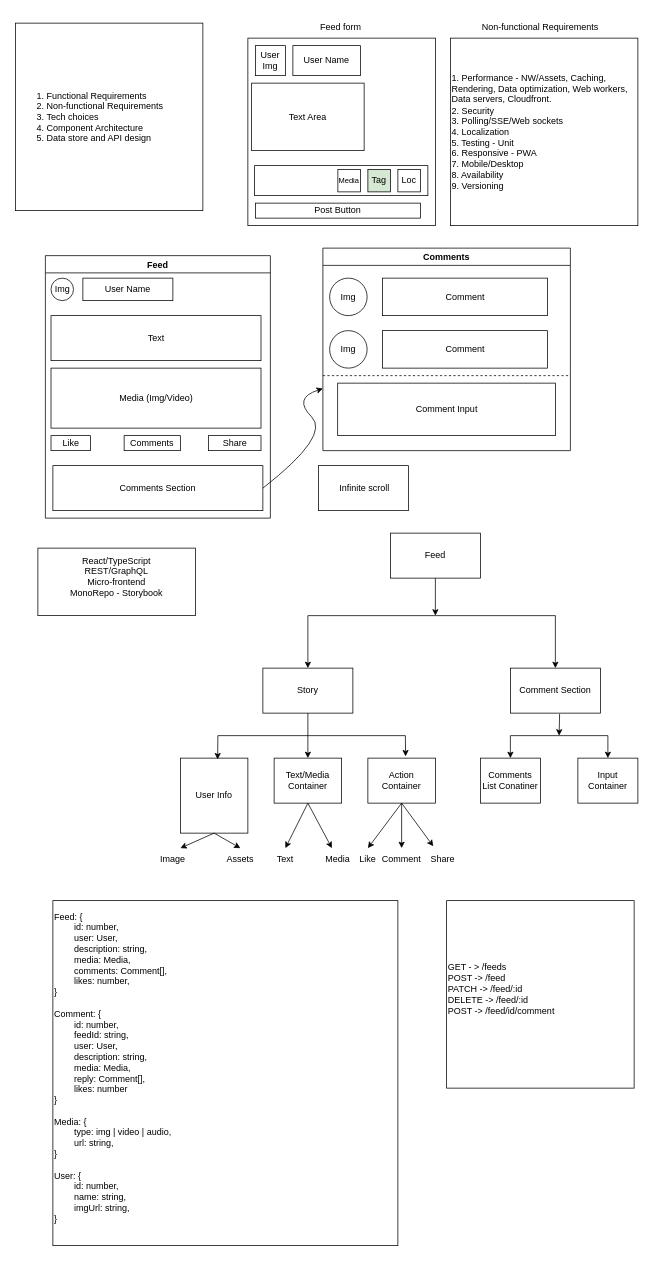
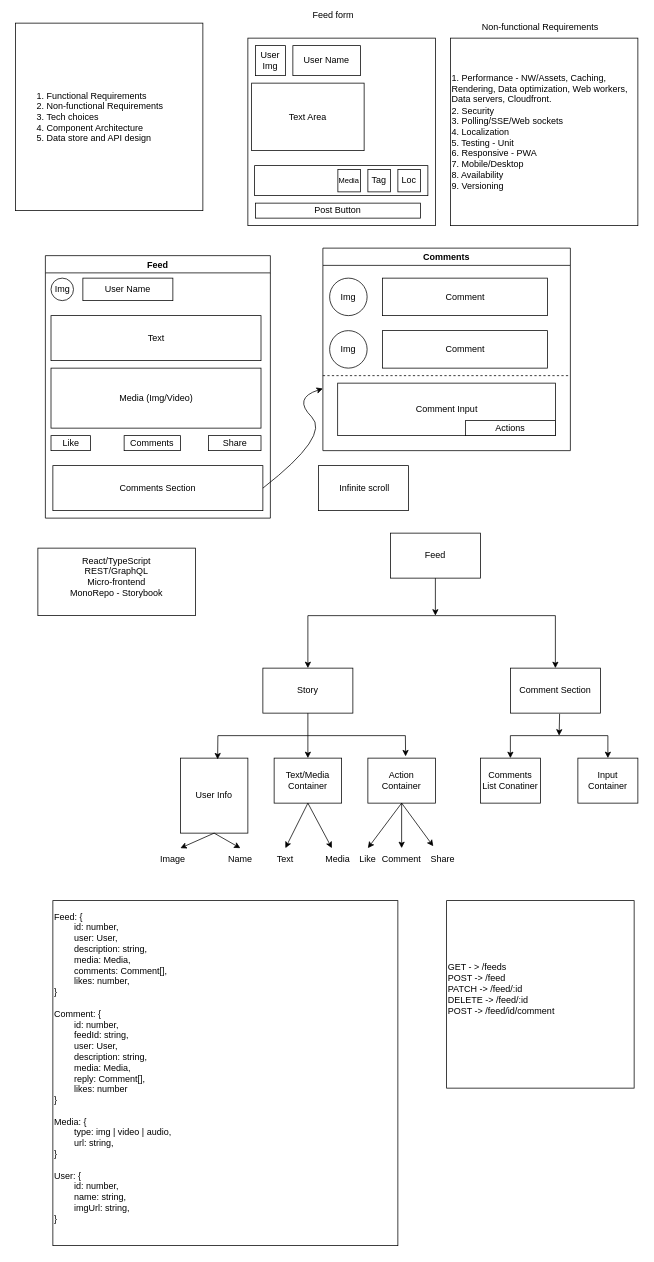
  <mxCell id="0" />
  <mxCell id="1" parent="0" />
  <mxCell id="2" value="&lt;ol&gt;&lt;li&gt;&lt;span style=&quot;background-color: initial;&quot;&gt;Functional Requirements&lt;br&gt;&lt;/span&gt;&lt;/li&gt;&lt;li style=&quot;&quot;&gt;&lt;span style=&quot;background-color: initial;&quot;&gt;Non-functional Requirements&lt;br&gt;&lt;/span&gt;&lt;/li&gt;&lt;li style=&quot;&quot;&gt;&lt;span style=&quot;background-color: initial;&quot;&gt;Tech choices&lt;/span&gt;&lt;/li&gt;&lt;li style=&quot;&quot;&gt;&lt;span style=&quot;background-color: initial;&quot;&gt;Component Architecture&lt;/span&gt;&lt;/li&gt;&lt;li style=&quot;&quot;&gt;&lt;span style=&quot;background-color: initial;&quot;&gt;Data store and API design&lt;/span&gt;&lt;/li&gt;&lt;/ol&gt;" style="whiteSpace=wrap;html=1;aspect=fixed;align=left;" vertex="1" parent="1"><mxGeometry x="20" y="30" width="250" height="250" as="geometry" /></mxCell>
  <mxCell id="3" value="" style="whiteSpace=wrap;html=1;aspect=fixed;align=left;" vertex="1" parent="1"><mxGeometry x="330" y="50" width="250" height="250" as="geometry" /></mxCell>
- <mxCell id="4" value="Feed form" style="text;html=1;align=center;verticalAlign=middle;whiteSpace=wrap;rounded=0;" vertex="1" parent="1"><mxGeometry x="424" y="20" width="60" height="30" as="geometry" /></mxCell>
+ <mxCell id="4" value="Feed form" style="text;html=1;align=center;verticalAlign=middle;whiteSpace=wrap;rounded=0;" vertex="1" parent="1"><mxGeometry x="414" y="5" width="60" height="30" as="geometry" /></mxCell>
  <mxCell id="5" value="User Img" style="whiteSpace=wrap;html=1;aspect=fixed;" vertex="1" parent="1"><mxGeometry x="340" y="60" width="40" height="40" as="geometry" /></mxCell>
  <mxCell id="6" value="Text Area" style="rounded=0;whiteSpace=wrap;html=1;" vertex="1" parent="1"><mxGeometry x="335" y="110" width="150" height="90" as="geometry" /></mxCell>
  <mxCell id="7" value="User Name" style="rounded=0;whiteSpace=wrap;html=1;" vertex="1" parent="1"><mxGeometry x="390" y="60" width="90" height="40" as="geometry" /></mxCell>
  <mxCell id="8" value="" style="rounded=0;whiteSpace=wrap;html=1;" vertex="1" parent="1"><mxGeometry x="339" y="220" width="231" height="40" as="geometry" /></mxCell>
  <mxCell id="9" value="Loc" style="whiteSpace=wrap;html=1;aspect=fixed;" vertex="1" parent="1"><mxGeometry x="530" y="225" width="30" height="30" as="geometry" /></mxCell>
- <mxCell id="10" value="Tag" style="whiteSpace=wrap;html=1;aspect=fixed;fillColor=#d5e8d4;" vertex="1" parent="1"><mxGeometry x="490" y="225" width="30" height="30" as="geometry" /></mxCell>
+ <mxCell id="10" value="Tag" style="whiteSpace=wrap;html=1;aspect=fixed;" vertex="1" parent="1"><mxGeometry x="490" y="225" width="30" height="30" as="geometry" /></mxCell>
  <mxCell id="11" value="&lt;font style=&quot;font-size: 10px;&quot;&gt;Media&lt;/font&gt;" style="whiteSpace=wrap;html=1;aspect=fixed;" vertex="1" parent="1"><mxGeometry x="450" y="225" width="30" height="30" as="geometry" /></mxCell>
  <mxCell id="12" value="Post Button" style="rounded=0;whiteSpace=wrap;html=1;" vertex="1" parent="1"><mxGeometry x="340" y="270" width="220" height="20" as="geometry" /></mxCell>
  <mxCell id="13" value="Feed" style="swimlane;" vertex="1" parent="1"><mxGeometry x="60" y="340" width="300" height="350" as="geometry" /></mxCell>
  <mxCell id="14" value="Img" style="ellipse;whiteSpace=wrap;html=1;aspect=fixed;" vertex="1" parent="13"><mxGeometry x="7.5" y="30" width="30" height="30" as="geometry" /></mxCell>
  <mxCell id="15" value="User Name" style="rounded=0;whiteSpace=wrap;html=1;" vertex="1" parent="13"><mxGeometry x="50" y="30" width="120" height="30" as="geometry" /></mxCell>
  <mxCell id="16" value="Text" style="rounded=0;whiteSpace=wrap;html=1;" vertex="1" parent="13"><mxGeometry x="7.5" y="80" width="280" height="60" as="geometry" /></mxCell>
  <mxCell id="17" value="Media (Img/Video)" style="rounded=0;whiteSpace=wrap;html=1;" vertex="1" parent="13"><mxGeometry x="7.5" y="150" width="280" height="80" as="geometry" /></mxCell>
  <mxCell id="18" value="Comments" style="rounded=0;whiteSpace=wrap;html=1;" vertex="1" parent="13"><mxGeometry x="105" y="240" width="75" height="20" as="geometry" /></mxCell>
  <mxCell id="19" value="Share" style="rounded=0;whiteSpace=wrap;html=1;" vertex="1" parent="13"><mxGeometry x="217.5" y="240" width="70" height="20" as="geometry" /></mxCell>
  <mxCell id="20" value="Like" style="rounded=0;whiteSpace=wrap;html=1;" vertex="1" parent="13"><mxGeometry x="7.5" y="240" width="52.5" height="20" as="geometry" /></mxCell>
  <mxCell id="21" value="Comments Section" style="rounded=0;whiteSpace=wrap;html=1;" vertex="1" parent="13"><mxGeometry x="10" y="280" width="280" height="60" as="geometry" /></mxCell>
  <mxCell id="22" value="Comments" style="swimlane;" vertex="1" parent="1"><mxGeometry x="430" y="330" width="330" height="270" as="geometry" /></mxCell>
  <mxCell id="23" value="Img" style="ellipse;whiteSpace=wrap;html=1;aspect=fixed;" vertex="1" parent="22"><mxGeometry x="9" y="40" width="50" height="50" as="geometry" /></mxCell>
  <mxCell id="24" value="Comment" style="rounded=0;whiteSpace=wrap;html=1;" vertex="1" parent="22"><mxGeometry x="79.5" y="40" width="220" height="50" as="geometry" /></mxCell>
  <mxCell id="25" value="Img" style="ellipse;whiteSpace=wrap;html=1;aspect=fixed;" vertex="1" parent="22"><mxGeometry x="9" y="110" width="50" height="50" as="geometry" /></mxCell>
  <mxCell id="26" value="Comment" style="rounded=0;whiteSpace=wrap;html=1;" vertex="1" parent="22"><mxGeometry x="79.5" y="110" width="220" height="50" as="geometry" /></mxCell>
  <mxCell id="27" value="" style="endArrow=none;dashed=1;html=1;rounded=0;" edge="1" parent="22"><mxGeometry width="50" height="50" relative="1" as="geometry"><mxPoint y="170" as="sourcePoint" /><mxPoint x="330" y="170" as="targetPoint" /></mxGeometry></mxCell>
  <mxCell id="28" value="Comment Input" style="rounded=0;whiteSpace=wrap;html=1;" vertex="1" parent="22"><mxGeometry x="19.75" y="180" width="290.5" height="70" as="geometry" /></mxCell>
+ <mxCell id="29" value="Actions" style="rounded=0;whiteSpace=wrap;html=1;" vertex="1" parent="22"><mxGeometry x="190.25" y="230" width="120" height="20" as="geometry" /></mxCell>
  <mxCell id="30" value="" style="curved=1;endArrow=classic;html=1;rounded=0;exitX=1;exitY=0.5;exitDx=0;exitDy=0;" edge="1" parent="1" source="21" target="22"><mxGeometry width="50" height="50" relative="1" as="geometry"><mxPoint x="390" y="580" as="sourcePoint" /><mxPoint x="430" y="420" as="targetPoint" /><Array as="points"><mxPoint x="440" y="580" /><mxPoint x="390" y="530" /></Array></mxGeometry></mxCell>
  <mxCell id="31" value="&amp;nbsp;Infinite scroll" style="whiteSpace=wrap;html=1;" vertex="1" parent="1"><mxGeometry x="424" y="620" width="120" height="60" as="geometry" /></mxCell>
  <mxCell id="32" value="1. Performance - NW/Assets, Caching, Rendering, Data optimization, Web workers, Data servers, Cloudfront.&lt;div&gt;2. Security&lt;br&gt;3. Polling/SSE/Web sockets&lt;br&gt;4. Localization&lt;/div&gt;&lt;div&gt;5. Testing - Unit&amp;nbsp;&lt;/div&gt;&lt;div&gt;6. Responsive - PWA&lt;/div&gt;&lt;div&gt;7. Mobile/Desktop&lt;br&gt;8. Availability&lt;/div&gt;&lt;div&gt;9. Versioning&lt;/div&gt;" style="whiteSpace=wrap;html=1;aspect=fixed;align=left;" vertex="1" parent="1"><mxGeometry x="600" y="50" width="250" height="250" as="geometry" /></mxCell>
  <mxCell id="33" value="&lt;div style=&quot;text-align: left;&quot;&gt;Non-functional Requirements&lt;/div&gt;" style="text;html=1;align=center;verticalAlign=middle;whiteSpace=wrap;rounded=0;" vertex="1" parent="1"><mxGeometry x="620" y="20" width="200" height="30" as="geometry" /></mxCell>
  <mxCell id="34" value="React/TypeScript&lt;div&gt;REST/GraphQL&lt;br&gt;Micro-frontend&lt;br&gt;MonoRepo - Storybook&lt;br&gt;&lt;br&gt;&lt;/div&gt;" style="whiteSpace=wrap;html=1;" vertex="1" parent="1"><mxGeometry x="50" y="730" width="210" height="90" as="geometry" /></mxCell>
  <mxCell id="35" value="Feed" style="rounded=0;whiteSpace=wrap;html=1;" vertex="1" parent="1"><mxGeometry x="520" y="710" width="120" height="60" as="geometry" /></mxCell>
  <mxCell id="36" value="" style="endArrow=classic;html=1;rounded=0;exitX=0.5;exitY=1;exitDx=0;exitDy=0;" edge="1" parent="1" source="35"><mxGeometry width="50" height="50" relative="1" as="geometry"><mxPoint x="390" y="630" as="sourcePoint" /><mxPoint x="580" y="820" as="targetPoint" /></mxGeometry></mxCell>
  <mxCell id="37" value="" style="endArrow=none;html=1;rounded=0;" edge="1" parent="1"><mxGeometry width="50" height="50" relative="1" as="geometry"><mxPoint x="410" y="820" as="sourcePoint" /><mxPoint x="740" y="820" as="targetPoint" /></mxGeometry></mxCell>
  <mxCell id="38" value="" style="endArrow=classic;html=1;rounded=0;" edge="1" parent="1"><mxGeometry width="50" height="50" relative="1" as="geometry"><mxPoint x="410" y="820" as="sourcePoint" /><mxPoint x="410" y="890" as="targetPoint" /></mxGeometry></mxCell>
  <mxCell id="39" value="" style="endArrow=classic;html=1;rounded=0;" edge="1" parent="1"><mxGeometry width="50" height="50" relative="1" as="geometry"><mxPoint x="740" y="820" as="sourcePoint" /><mxPoint x="740" y="890" as="targetPoint" /></mxGeometry></mxCell>
  <mxCell id="40" value="Story" style="rounded=0;whiteSpace=wrap;html=1;" vertex="1" parent="1"><mxGeometry x="350" y="890" width="120" height="60" as="geometry" /></mxCell>
  <mxCell id="41" value="Comment Section" style="rounded=0;whiteSpace=wrap;html=1;" vertex="1" parent="1"><mxGeometry x="680" y="890" width="120" height="60" as="geometry" /></mxCell>
  <mxCell id="42" value="User Info" style="rounded=0;whiteSpace=wrap;html=1;" vertex="1" parent="1"><mxGeometry x="240" y="1010" width="90" height="100" as="geometry" /></mxCell>
  <mxCell id="43" value="Text/Media&lt;br&gt;Container" style="rounded=0;whiteSpace=wrap;html=1;" vertex="1" parent="1"><mxGeometry x="365" y="1010" width="90" height="60" as="geometry" /></mxCell>
  <mxCell id="44" value="Action Container" style="rounded=0;whiteSpace=wrap;html=1;" vertex="1" parent="1"><mxGeometry x="490" y="1010" width="90" height="60" as="geometry" /></mxCell>
  <mxCell id="45" value="" style="endArrow=none;html=1;rounded=0;exitX=0.5;exitY=1;exitDx=0;exitDy=0;" edge="1" parent="1" source="40"><mxGeometry width="50" height="50" relative="1" as="geometry"><mxPoint x="390" y="850" as="sourcePoint" /><mxPoint x="410" y="980" as="targetPoint" /></mxGeometry></mxCell>
  <mxCell id="46" value="" style="endArrow=none;html=1;rounded=0;" edge="1" parent="1"><mxGeometry width="50" height="50" relative="1" as="geometry"><mxPoint x="290" y="980" as="sourcePoint" /><mxPoint x="540" y="980" as="targetPoint" /></mxGeometry></mxCell>
  <mxCell id="47" value="" style="endArrow=classic;html=1;rounded=0;entryX=0.552;entryY=0.017;entryDx=0;entryDy=0;entryPerimeter=0;" edge="1" parent="1" target="42"><mxGeometry width="50" height="50" relative="1" as="geometry"><mxPoint x="290" y="980" as="sourcePoint" /><mxPoint x="440" y="800" as="targetPoint" /></mxGeometry></mxCell>
  <mxCell id="48" value="" style="endArrow=classic;html=1;rounded=0;entryX=0.5;entryY=0;entryDx=0;entryDy=0;" edge="1" parent="1" target="43"><mxGeometry width="50" height="50" relative="1" as="geometry"><mxPoint x="410" y="980" as="sourcePoint" /><mxPoint x="440" y="800" as="targetPoint" /></mxGeometry></mxCell>
  <mxCell id="49" value="" style="endArrow=classic;html=1;rounded=0;entryX=0.559;entryY=-0.039;entryDx=0;entryDy=0;entryPerimeter=0;" edge="1" parent="1" target="44"><mxGeometry width="50" height="50" relative="1" as="geometry"><mxPoint x="540" y="980" as="sourcePoint" /><mxPoint x="540" y="1000" as="targetPoint" /></mxGeometry></mxCell>
  <mxCell id="50" value="" style="endArrow=classic;html=1;rounded=0;exitX=0.547;exitY=1.017;exitDx=0;exitDy=0;exitPerimeter=0;" edge="1" parent="1" source="41"><mxGeometry width="50" height="50" relative="1" as="geometry"><mxPoint x="390" y="850" as="sourcePoint" /><mxPoint x="745" y="980" as="targetPoint" /></mxGeometry></mxCell>
  <mxCell id="51" value="" style="endArrow=none;html=1;rounded=0;" edge="1" parent="1"><mxGeometry width="50" height="50" relative="1" as="geometry"><mxPoint x="680" y="980" as="sourcePoint" /><mxPoint x="810" y="980" as="targetPoint" /></mxGeometry></mxCell>
  <mxCell id="52" value="" style="endArrow=classic;html=1;rounded=0;" edge="1" parent="1"><mxGeometry width="50" height="50" relative="1" as="geometry"><mxPoint x="680" y="980" as="sourcePoint" /><mxPoint x="680" y="1010" as="targetPoint" /></mxGeometry></mxCell>
  <mxCell id="53" value="" style="endArrow=classic;html=1;rounded=0;" edge="1" parent="1"><mxGeometry width="50" height="50" relative="1" as="geometry"><mxPoint x="810" y="980" as="sourcePoint" /><mxPoint x="810" y="1010" as="targetPoint" /></mxGeometry></mxCell>
  <mxCell id="54" value="Comments List Conatiner" style="rounded=0;whiteSpace=wrap;html=1;" vertex="1" parent="1"><mxGeometry x="640" y="1010" width="80" height="60" as="geometry" /></mxCell>
  <mxCell id="55" value="Input Container" style="rounded=0;whiteSpace=wrap;html=1;" vertex="1" parent="1"><mxGeometry x="770" y="1010" width="80" height="60" as="geometry" /></mxCell>
  <mxCell id="56" value="" style="endArrow=classic;html=1;rounded=0;exitX=0.5;exitY=1;exitDx=0;exitDy=0;" edge="1" parent="1" source="42"><mxGeometry width="50" height="50" relative="1" as="geometry"><mxPoint x="390" y="820" as="sourcePoint" /><mxPoint x="240" y="1130" as="targetPoint" /></mxGeometry></mxCell>
  <mxCell id="57" value="" style="endArrow=classic;html=1;rounded=0;exitX=0.5;exitY=1;exitDx=0;exitDy=0;" edge="1" parent="1" source="42"><mxGeometry width="50" height="50" relative="1" as="geometry"><mxPoint x="295" y="1080" as="sourcePoint" /><mxPoint x="320" y="1130" as="targetPoint" /></mxGeometry></mxCell>
  <mxCell id="58" value="Image" style="text;html=1;align=center;verticalAlign=middle;whiteSpace=wrap;rounded=0;" vertex="1" parent="1"><mxGeometry x="200" y="1130" width="60" height="30" as="geometry" /></mxCell>
- <mxCell id="59" value="Assets" style="text;html=1;align=center;verticalAlign=middle;whiteSpace=wrap;rounded=0;" vertex="1" parent="1"><mxGeometry x="290" y="1130" width="60" height="30" as="geometry" /></mxCell>
+ <mxCell id="59" value="Name" style="text;html=1;align=center;verticalAlign=middle;whiteSpace=wrap;rounded=0;" vertex="1" parent="1"><mxGeometry x="290" y="1130" width="60" height="30" as="geometry" /></mxCell>
  <mxCell id="60" value="" style="endArrow=classic;html=1;rounded=0;exitX=0.5;exitY=1;exitDx=0;exitDy=0;" edge="1" parent="1" source="43"><mxGeometry width="50" height="50" relative="1" as="geometry"><mxPoint x="295" y="1080" as="sourcePoint" /><mxPoint x="380" y="1130" as="targetPoint" /></mxGeometry></mxCell>
  <mxCell id="61" value="" style="endArrow=classic;html=1;rounded=0;" edge="1" parent="1" target="62"><mxGeometry width="50" height="50" relative="1" as="geometry"><mxPoint x="410" y="1070" as="sourcePoint" /><mxPoint x="450" y="1130" as="targetPoint" /></mxGeometry></mxCell>
  <mxCell id="62" value="Media" style="text;html=1;align=center;verticalAlign=middle;whiteSpace=wrap;rounded=0;" vertex="1" parent="1"><mxGeometry x="420" y="1130" width="60" height="30" as="geometry" /></mxCell>
  <mxCell id="63" value="Text" style="text;html=1;align=center;verticalAlign=middle;whiteSpace=wrap;rounded=0;" vertex="1" parent="1"><mxGeometry x="350" y="1130" width="60" height="30" as="geometry" /></mxCell>
  <mxCell id="64" value="" style="endArrow=classic;html=1;rounded=0;exitX=0.5;exitY=1;exitDx=0;exitDy=0;" edge="1" parent="1" source="44"><mxGeometry width="50" height="50" relative="1" as="geometry"><mxPoint x="420" y="1080" as="sourcePoint" /><mxPoint x="490" y="1130" as="targetPoint" /></mxGeometry></mxCell>
  <mxCell id="65" value="" style="endArrow=classic;html=1;rounded=0;exitX=0.5;exitY=1;exitDx=0;exitDy=0;" edge="1" parent="1" source="44"><mxGeometry width="50" height="50" relative="1" as="geometry"><mxPoint x="545" y="1080" as="sourcePoint" /><mxPoint x="535" y="1130" as="targetPoint" /></mxGeometry></mxCell>
  <mxCell id="66" value="" style="endArrow=classic;html=1;rounded=0;exitX=0.5;exitY=1;exitDx=0;exitDy=0;" edge="1" parent="1" source="44" target="67"><mxGeometry width="50" height="50" relative="1" as="geometry"><mxPoint x="530" y="1070" as="sourcePoint" /><mxPoint x="580" y="1130" as="targetPoint" /></mxGeometry></mxCell>
  <mxCell id="67" value="Share" style="text;html=1;align=center;verticalAlign=middle;whiteSpace=wrap;rounded=0;" vertex="1" parent="1"><mxGeometry x="560" y="1127.5" width="60" height="35" as="geometry" /></mxCell>
  <mxCell id="68" style="edgeStyle=orthogonalEdgeStyle;rounded=0;orthogonalLoop=1;jettySize=auto;html=1;exitX=0.5;exitY=1;exitDx=0;exitDy=0;" edge="1" parent="1" source="67" target="67"><mxGeometry relative="1" as="geometry" /></mxCell>
  <mxCell id="69" value="Comment" style="text;html=1;align=center;verticalAlign=middle;whiteSpace=wrap;rounded=0;" vertex="1" parent="1"><mxGeometry x="505" y="1127.5" width="60" height="35" as="geometry" /></mxCell>
  <mxCell id="70" value="Like" style="text;html=1;align=center;verticalAlign=middle;whiteSpace=wrap;rounded=0;" vertex="1" parent="1"><mxGeometry x="460" y="1130" width="60" height="30" as="geometry" /></mxCell>
  <mxCell id="71" value="&lt;div style=&quot;&quot;&gt;Feed:&amp;nbsp;{&lt;br&gt;&lt;span style=&quot;white-space: pre;&quot;&gt;&#09;&lt;/span&gt;id: number,&lt;br&gt;&lt;/div&gt;&lt;div style=&quot;&quot;&gt;&lt;span style=&quot;white-space: pre;&quot;&gt;&#09;&lt;/span&gt;user: User,&lt;br&gt;&lt;/div&gt;&lt;div style=&quot;&quot;&gt;&lt;span style=&quot;white-space: pre;&quot;&gt;&#09;&lt;/span&gt;description: string,&lt;br&gt;&lt;/div&gt;&lt;div style=&quot;&quot;&gt;&lt;span style=&quot;white-space: pre;&quot;&gt;&#09;&lt;/span&gt;media: Media,&lt;br&gt;&lt;/div&gt;&lt;div style=&quot;&quot;&gt;&lt;span style=&quot;white-space: pre;&quot;&gt;&#09;&lt;/span&gt;comments: Comment[],&lt;br&gt;&lt;span style=&quot;white-space: pre;&quot;&gt;&#09;&lt;/span&gt;likes: number,&lt;/div&gt;&lt;div style=&quot;&quot;&gt;}&lt;br&gt;&lt;br&gt;&lt;div&gt;Comment: {&lt;br&gt;&lt;span style=&quot;white-space: pre;&quot;&gt;&#09;&lt;/span&gt;id: number,&lt;br&gt;&lt;/div&gt;&lt;div&gt;&lt;span style=&quot;white-space: pre;&quot;&gt;&#09;&lt;/span&gt;feedId: string,&lt;br&gt;&lt;/div&gt;&lt;div&gt;&lt;span style=&quot;white-space: pre;&quot;&gt;&#09;&lt;/span&gt;user: User,&lt;br&gt;&lt;/div&gt;&lt;div&gt;&lt;span style=&quot;white-space: pre;&quot;&gt;&#09;&lt;/span&gt;description: string,&lt;br&gt;&lt;/div&gt;&lt;div&gt;&lt;span style=&quot;white-space: pre;&quot;&gt;&#09;&lt;/span&gt;media: Media,&lt;br&gt;&lt;/div&gt;&lt;div&gt;&lt;span style=&quot;white-space: pre;&quot;&gt;&#09;&lt;/span&gt;reply: Comment[],&lt;br&gt;&lt;span style=&quot;white-space: pre;&quot;&gt;&#09;&lt;/span&gt;likes: number&lt;/div&gt;&lt;div&gt;}&lt;/div&gt;&lt;div&gt;&lt;br&gt;&lt;/div&gt;&lt;div&gt;Media: {&lt;br&gt;&lt;span style=&quot;white-space: pre;&quot;&gt;&#09;&lt;/span&gt;type: img | video | audio,&lt;br&gt;&lt;/div&gt;&lt;div&gt;&lt;span style=&quot;white-space: pre;&quot;&gt;&#09;&lt;/span&gt;url: string,&lt;/div&gt;&lt;div&gt;}&lt;br&gt;&lt;br&gt;User: {&lt;br&gt;&lt;span style=&quot;white-space: pre;&quot;&gt;&#09;&lt;/span&gt;id: number,&lt;br&gt;&lt;/div&gt;&lt;div&gt;&lt;span style=&quot;white-space: pre;&quot;&gt;&#09;&lt;/span&gt;name: string,&lt;br&gt;&lt;/div&gt;&lt;div&gt;&lt;span style=&quot;white-space: pre;&quot;&gt;&#09;&lt;/span&gt;imgUrl: string,&lt;br&gt;&lt;/div&gt;&lt;div&gt;}&lt;br&gt;&lt;br&gt;&lt;/div&gt;&lt;/div&gt;" style="whiteSpace=wrap;html=1;aspect=fixed;align=left;" vertex="1" parent="1"><mxGeometry x="70" y="1200" width="460" height="460" as="geometry" /></mxCell>
  <mxCell id="72" value="GET - &amp;gt; /feeds&lt;br&gt;POST -&amp;gt; /feed&lt;div&gt;PATCH -&amp;gt; /feed/:id&lt;br&gt;DELETE -&amp;gt; /feed/:id&lt;br&gt;POST -&amp;gt; /feed/id/comment&lt;br&gt;&lt;br&gt;&lt;/div&gt;" style="whiteSpace=wrap;html=1;aspect=fixed;align=left;" vertex="1" parent="1"><mxGeometry x="595" y="1200" width="250" height="250" as="geometry" /></mxCell>
